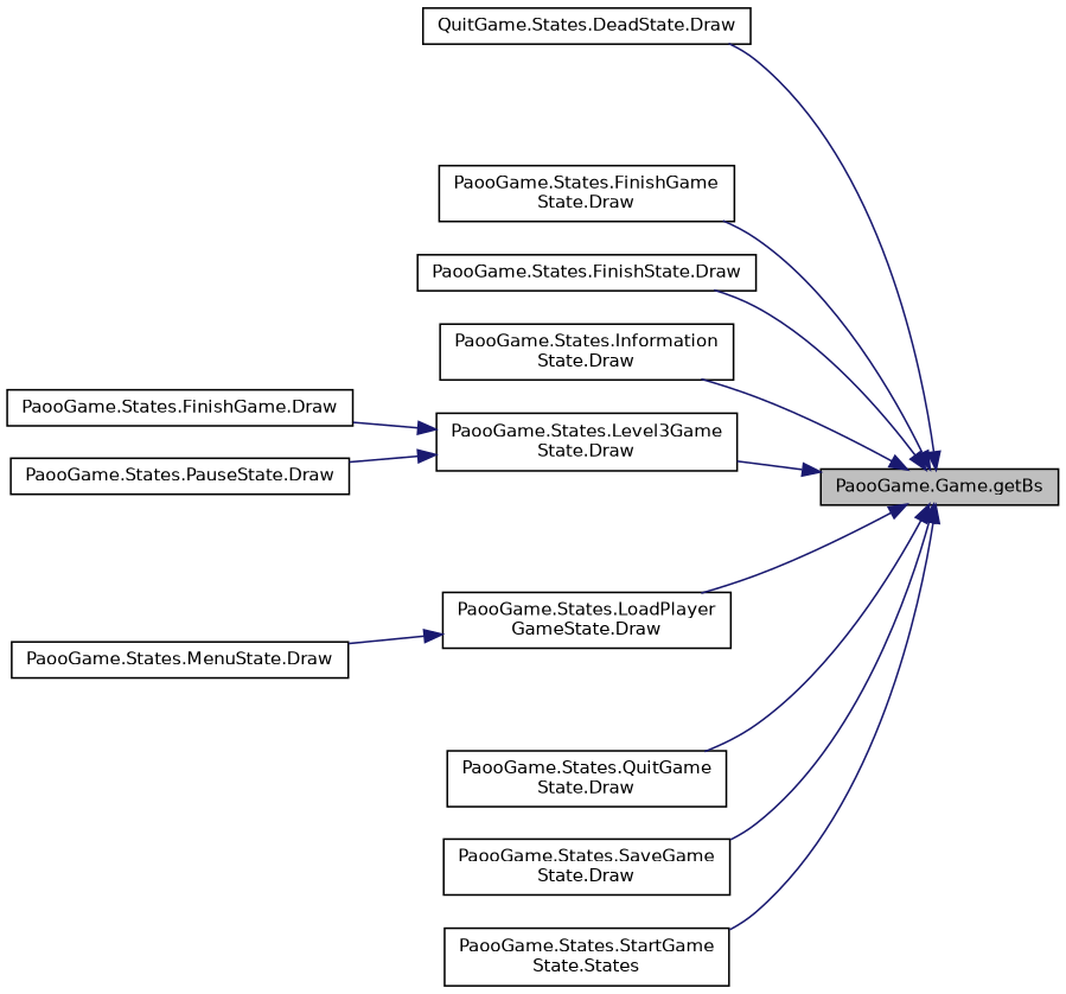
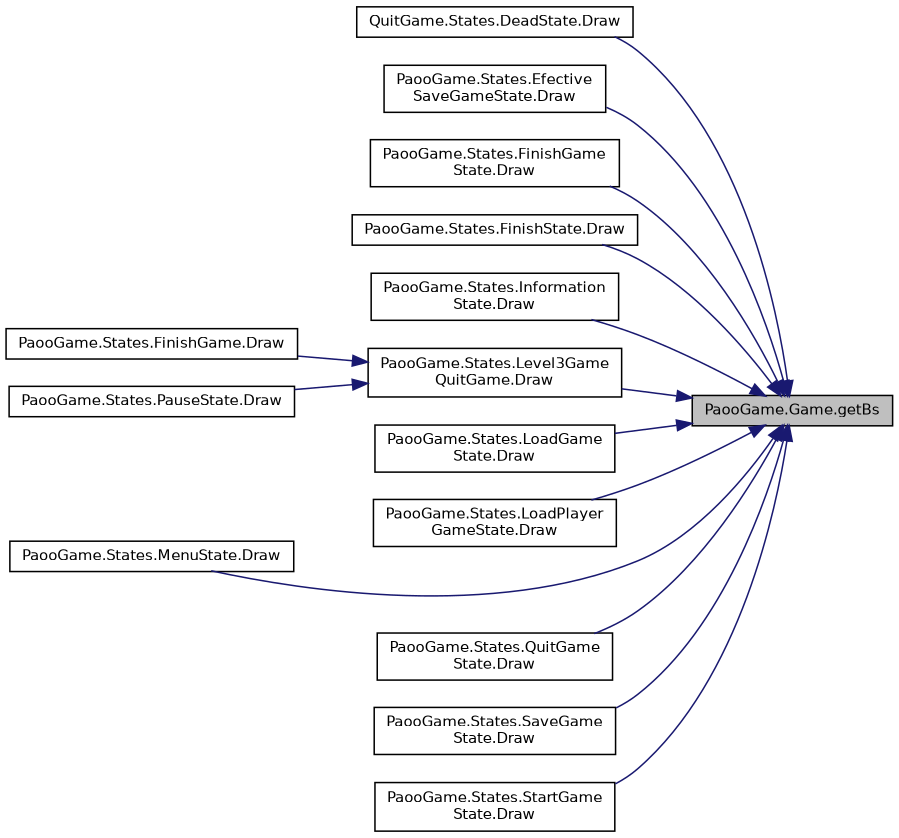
  digraph {
    rankdir=RL
    node [color=black fillcolor=white fontname=Helvetica fontsize=10 shape=record style=filled]
    edge [color=midnightblue dir=back fontname=Helvetica fontsize=10 labelfontname=Helvetica labelfontsize=10 style=solid]
    n1 [fillcolor=grey75 fontcolor=black height=0.2 label="PaooGame.Game.getBs" width=0.4]
    n2 [height=0.2 label="QuitGame.States.DeadState.Draw" width=0.4]
+   n3 [height=0.2 label="PaooGame.States.Efective\lSaveGameState.Draw" width=0.4]
    n4 [height=0.2 label="PaooGame.States.FinishGame\lState.Draw" width=0.4]
    n5 [height=0.2 label="PaooGame.States.FinishState.Draw" width=0.4]
    n6 [height=0.2 label="PaooGame.States.Information\lState.Draw" width=0.4]
-   n7 [height=0.2 label="PaooGame.States.Level3Game\lState.Draw" width=0.4]
+   n7 [height=0.2 label="PaooGame.States.Level3Game\lQuitGame.Draw" width=0.4]
+   n8 [height=0.2 label="PaooGame.States.LoadGame\lState.Draw" width=0.4]
    n9 [height=0.2 label="PaooGame.States.LoadPlayer\lGameState.Draw" width=0.4]
    n10 [height=0.2 label="PaooGame.States.MenuState.Draw" width=0.4]
    n11 [height=0.2 label="PaooGame.States.QuitGame\lState.Draw" width=0.4]
    n12 [height=0.2 label="PaooGame.States.SaveGame\lState.Draw" width=0.4]
-   n13 [height=0.2 label="PaooGame.States.StartGame\lState.States" width=0.4]
+   n13 [height=0.2 label="PaooGame.States.StartGame\lState.Draw" width=0.4]
    n14 [height=0.2 label="PaooGame.States.FinishGame.Draw" width=0.4]
    n15 [height=0.2 label="PaooGame.States.PauseState.Draw" width=0.4]
    n1 -> n2
+   n1 -> n3
    n1 -> n4
    n1 -> n5
    n1 -> n6
    n1 -> n7
+   n1 -> n8
    n1 -> n9
-   n9 -> n10
+   n1 -> n10
    n1 -> n11
    n1 -> n12
    n1 -> n13
    n7 -> n14
    n7 -> n15
  }
